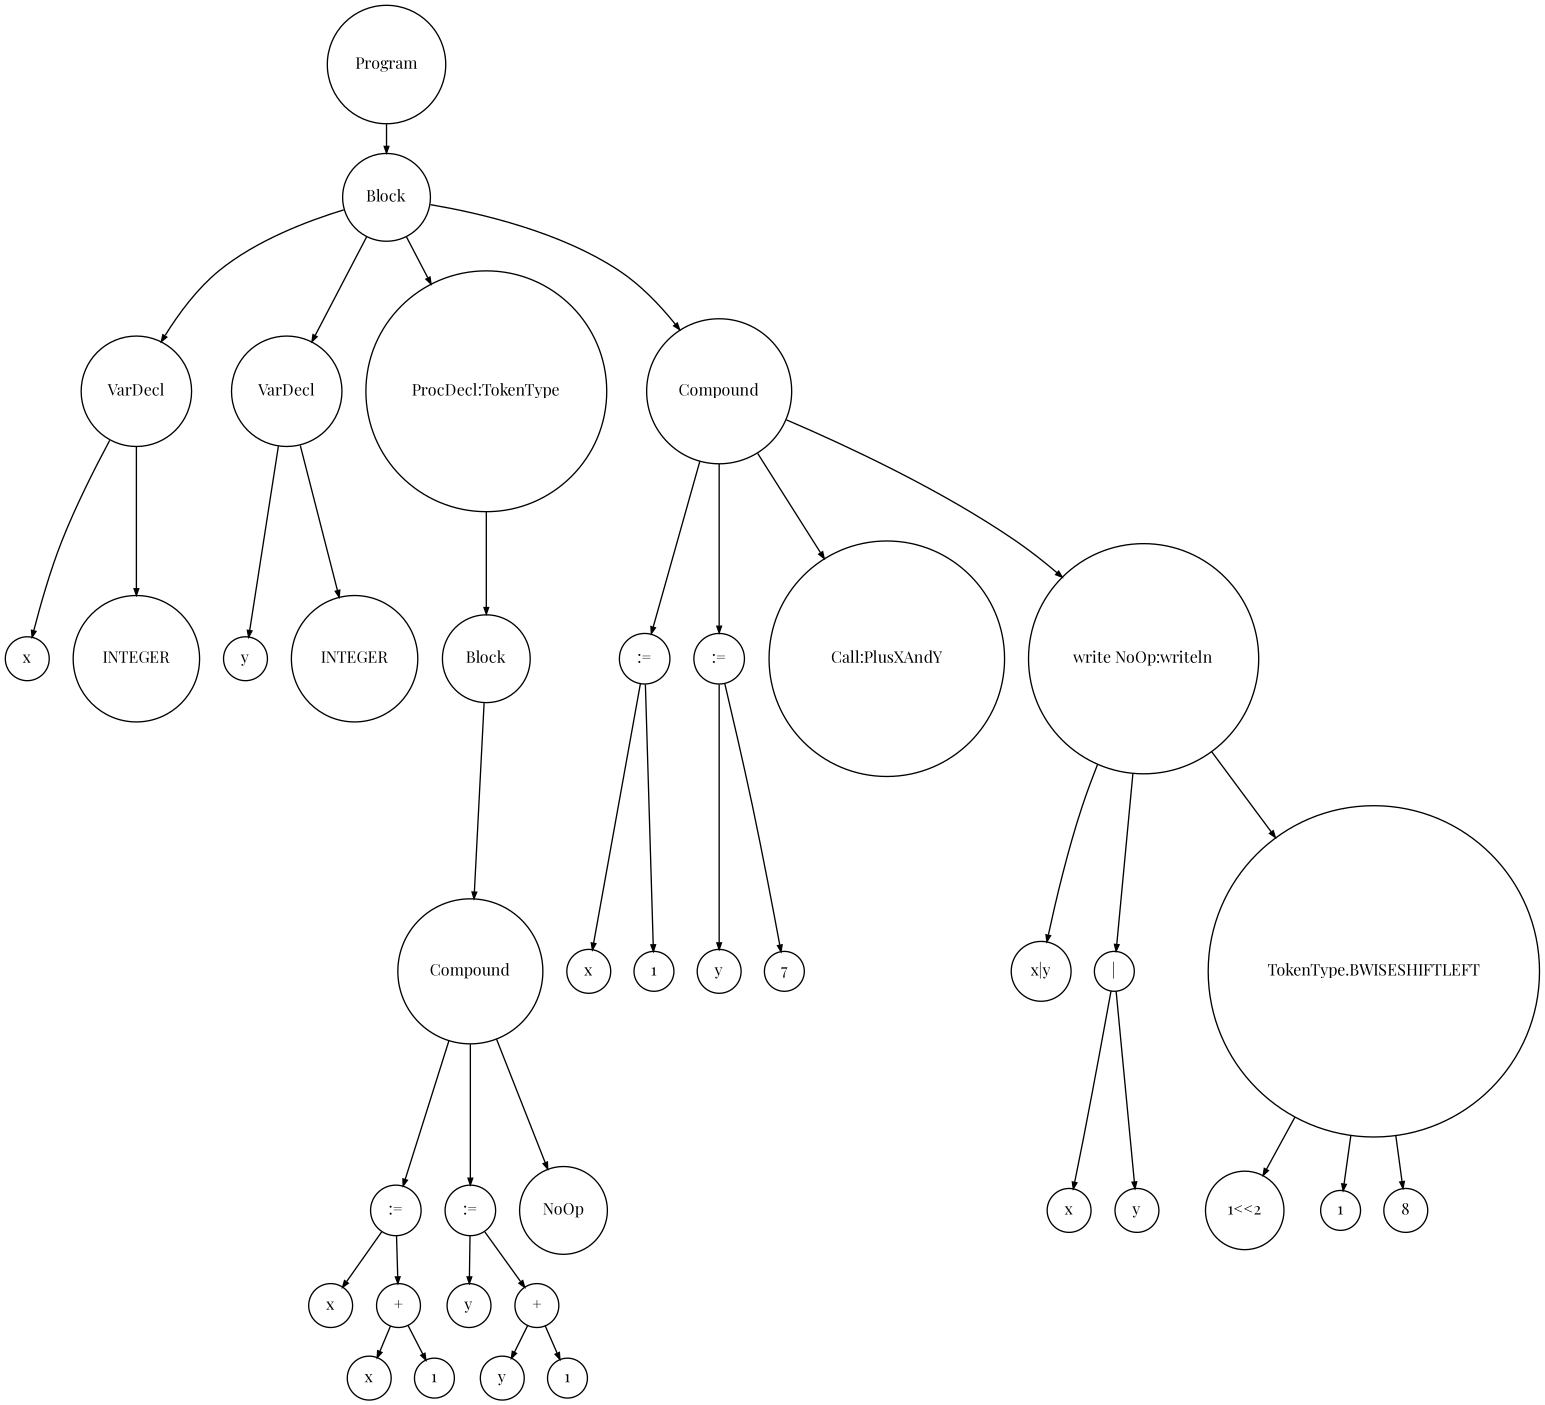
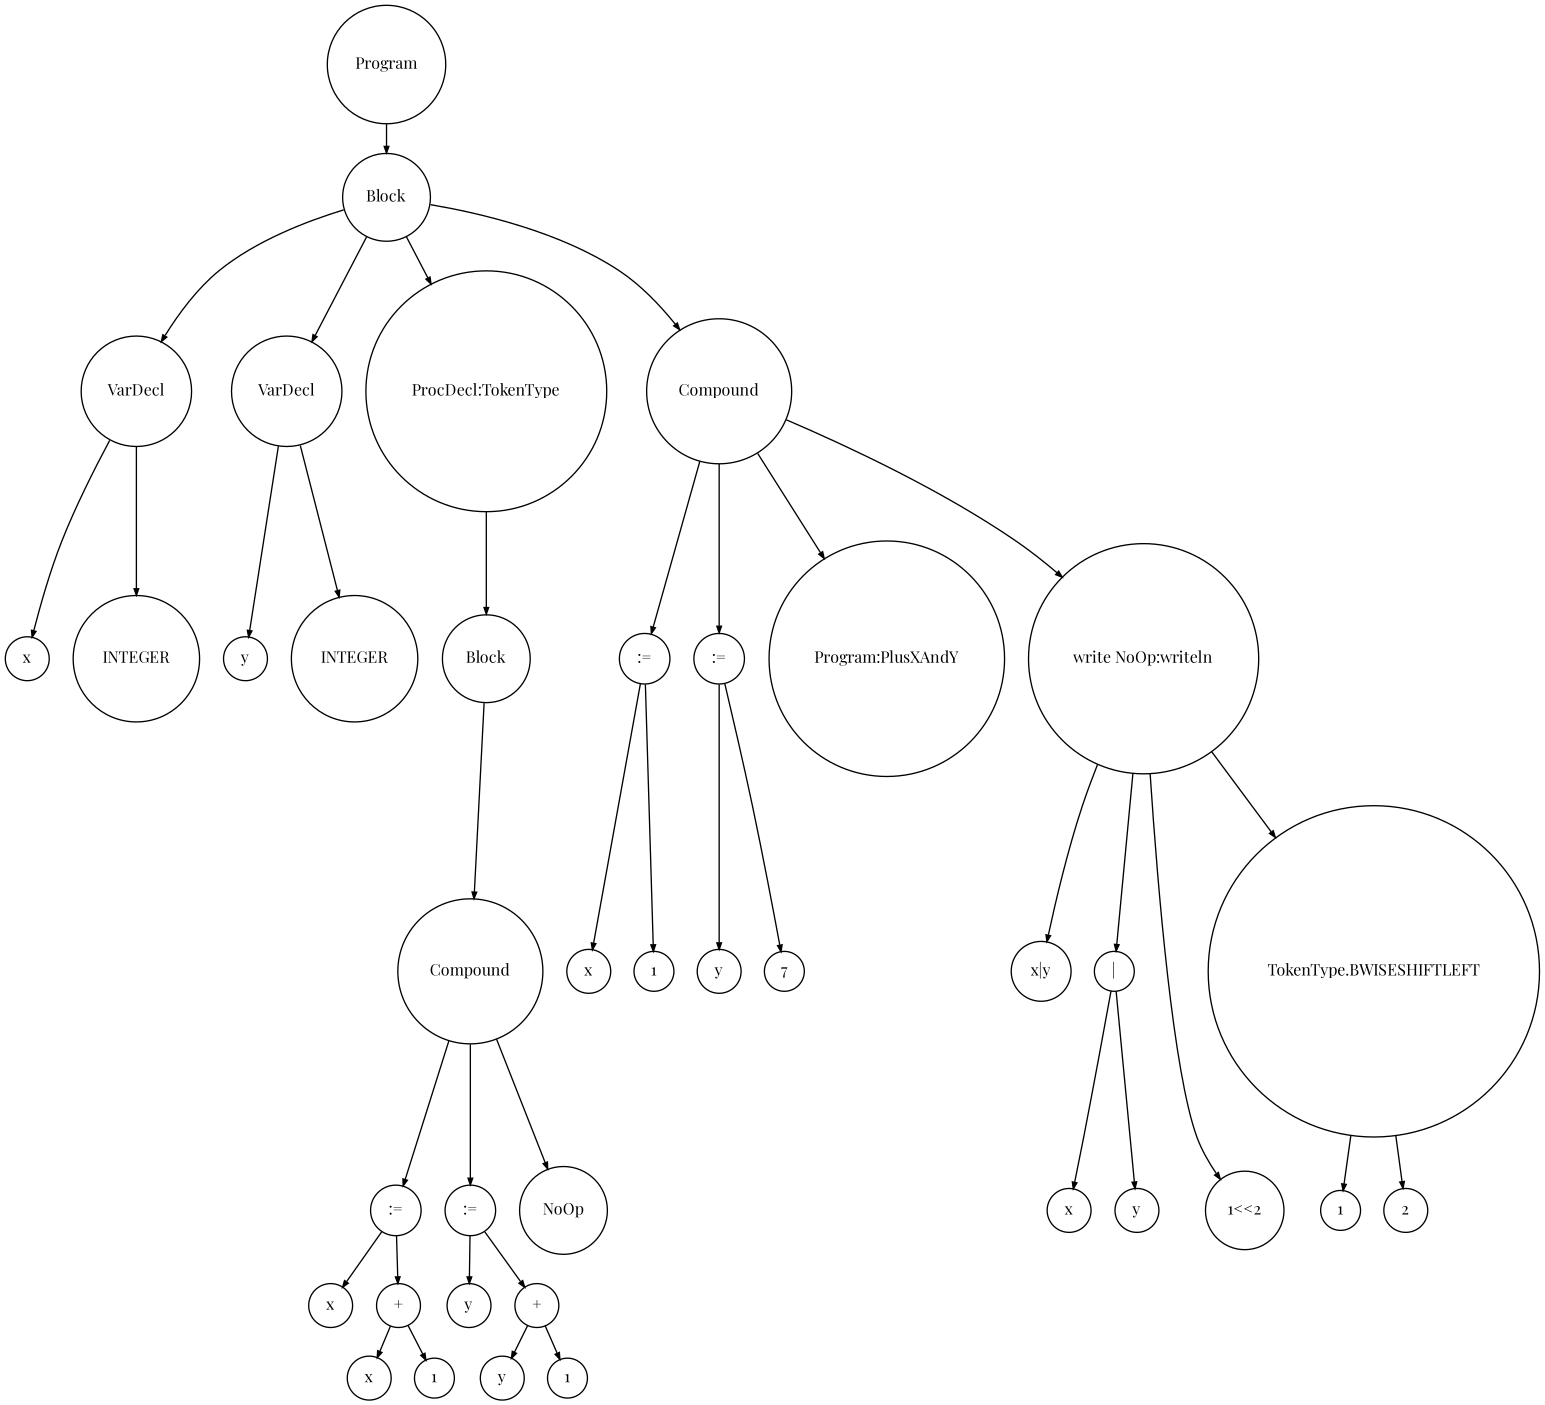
  digraph {
    fontname="Playfair Display"
    ranksep=.3
    node [fontname="Playfair Display" fontsize=12 shape=circle]
    edge [arrowsize=.5 fontname="Playfair Display"]
    n1 [height=.1 label=Program]
    n2 [height=.1 label=Block]
    n3 [height=.1 label=VarDecl]
    n4 [height=.1 label=VarDecl]
    n5 [height=.1 label="ProcDecl:TokenType"]
    n6 [height=.1 label=Compound]
    n7 [height=.1 label=x]
    n8 [height=.1 label=INTEGER]
    n9 [height=.1 label=y]
    n10 [height=.1 label=INTEGER]
    n11 [height=.1 label=Block]
    n12 [height=.1 label=":="]
    n13 [height=.1 label=":="]
-   n14 [height=.1 label="Call:PlusXAndY"]
+   n14 [height=.1 label="Program:PlusXAndY"]
    n15 [height=.1 label="write NoOp:writeln"]
    n16 [height=.1 label=Compound]
    n17 [height=.1 label=":="]
    n18 [height=.1 label=":="]
    n19 [height=.1 label=NoOp]
    n20 [height=.1 label=x]
    n21 [height=.1 label="+"]
    n22 [height=.1 label=y]
    n23 [height=.1 label="+"]
    n24 [height=.1 label=x]
    n25 [height=.1 label=1]
    n26 [height=.1 label=y]
    n27 [height=.1 label=1]
    n28 [height=.1 label=x]
    n29 [height=.1 label=1]
    n30 [height=.1 label=y]
    n31 [height=.1 label=7]
    n32 [height=.1 label="x|y"]
    n33 [height=.1 label="|"]
    n34 [height=.1 label="1<<2"]
    n35 [height=.1 label="TokenType.BWISESHIFTLEFT"]
    n36 [height=.1 label=x]
    n37 [height=.1 label=y]
    n38 [height=.1 label=1]
-   n39 [height=.1 label=8]
+   n39 [height=.1 label=2]
    n1 -> n2
    n2 -> n3
    n2 -> n4
    n2 -> n5
    n2 -> n6
    n3 -> n7
    n3 -> n8
    n4 -> n9
    n4 -> n10
    n5 -> n11
    n6 -> n12
    n6 -> n13
    n6 -> n14
    n6 -> n15
    n11 -> n16
    n12 -> n28
    n12 -> n29
    n13 -> n30
    n13 -> n31
    n15 -> n32
    n15 -> n33
-   n35 -> n34
+   n15 -> n34
    n15 -> n35
    n16 -> n17
    n16 -> n18
    n16 -> n19
    n17 -> n20
    n17 -> n21
    n18 -> n22
    n18 -> n23
    n21 -> n24
    n21 -> n25
    n23 -> n26
    n23 -> n27
    n33 -> n36
    n33 -> n37
    n35 -> n38
    n35 -> n39
  }
